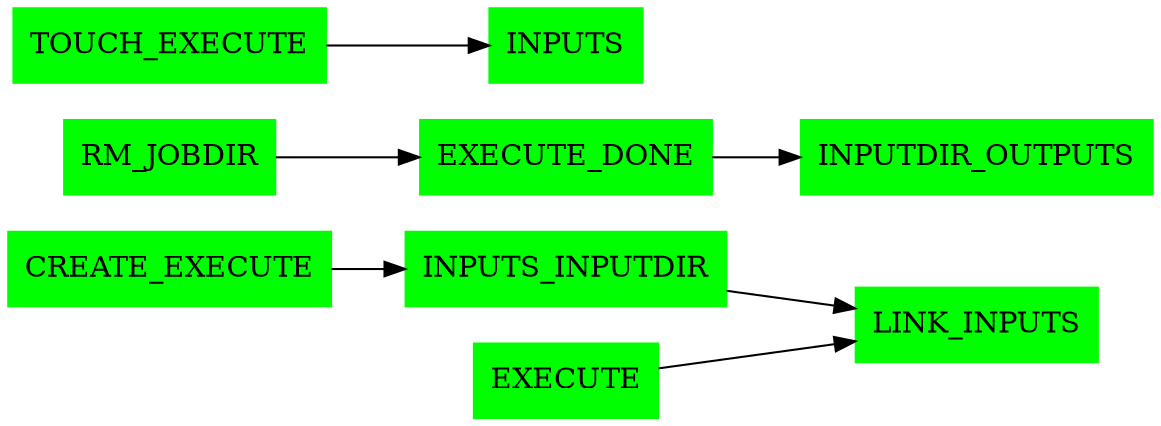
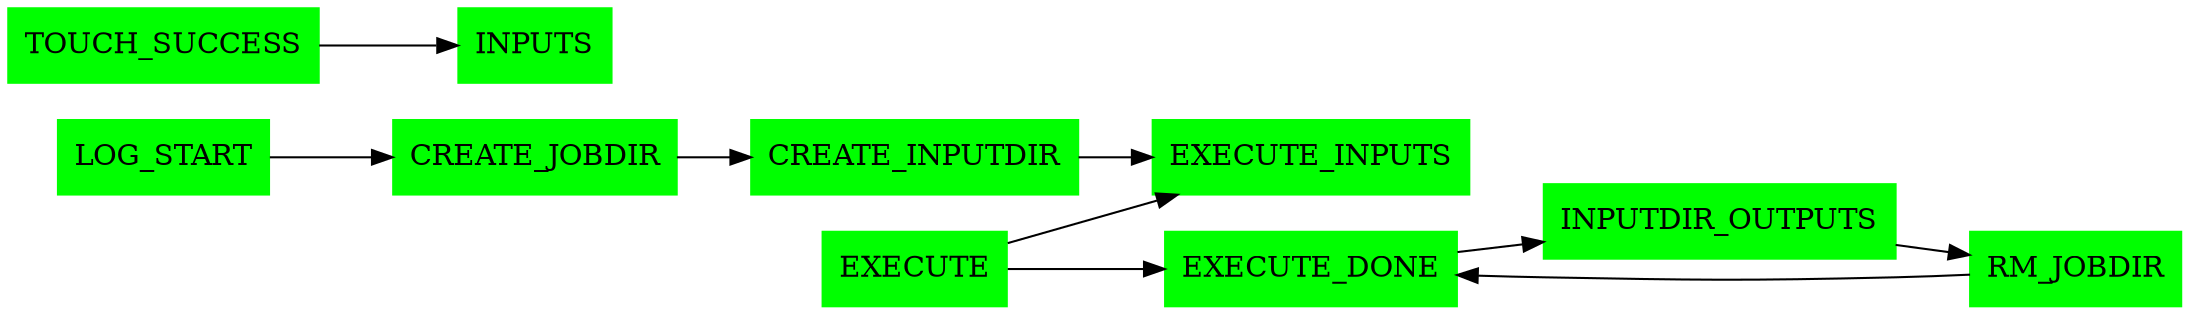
  digraph {
    rankdir=LR
    node [color=green shape=box style=filled]
-   CREATE_JOBDIR [label=CREATE_EXECUTE]
-   CREATE_INPUTDIR [label=INPUTS_INPUTDIR]
-   LINK_INPUTS
+   LOG_START
+   CREATE_JOBDIR
+   CREATE_INPUTDIR
+   LINK_INPUTS [label=EXECUTE_INPUTS]
    EXECUTE
    EXECUTE_DONE
    n7 [label=INPUTDIR_OUTPUTS]
    RM_JOBDIR
    n9 [label=INPUTS]
-   TOUCH_SUCCESS [label=TOUCH_EXECUTE]
+   TOUCH_SUCCESS
+   LOG_START -> CREATE_JOBDIR
    CREATE_JOBDIR -> CREATE_INPUTDIR
    CREATE_INPUTDIR -> LINK_INPUTS
    EXECUTE -> LINK_INPUTS
+   EXECUTE -> EXECUTE_DONE
    EXECUTE_DONE -> n7
+   n7 -> RM_JOBDIR
    RM_JOBDIR -> EXECUTE_DONE
    TOUCH_SUCCESS -> n9
  }
